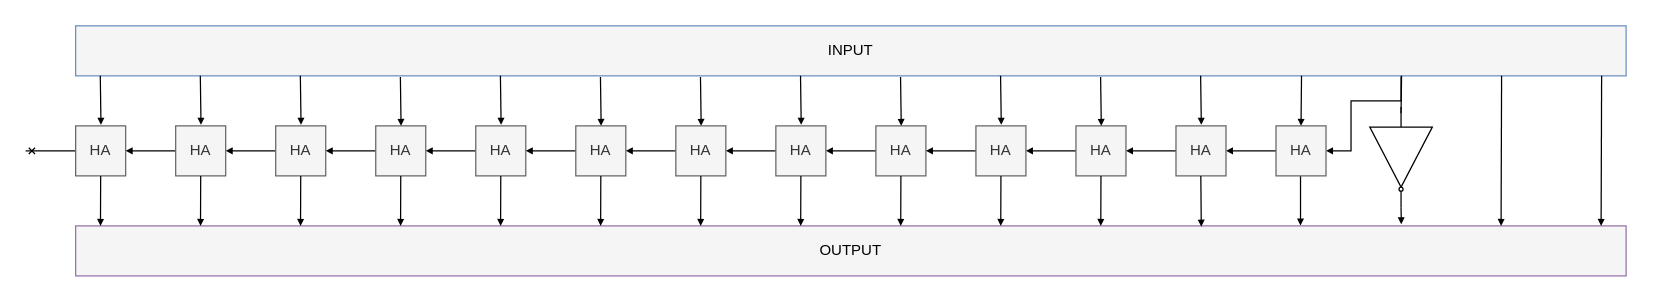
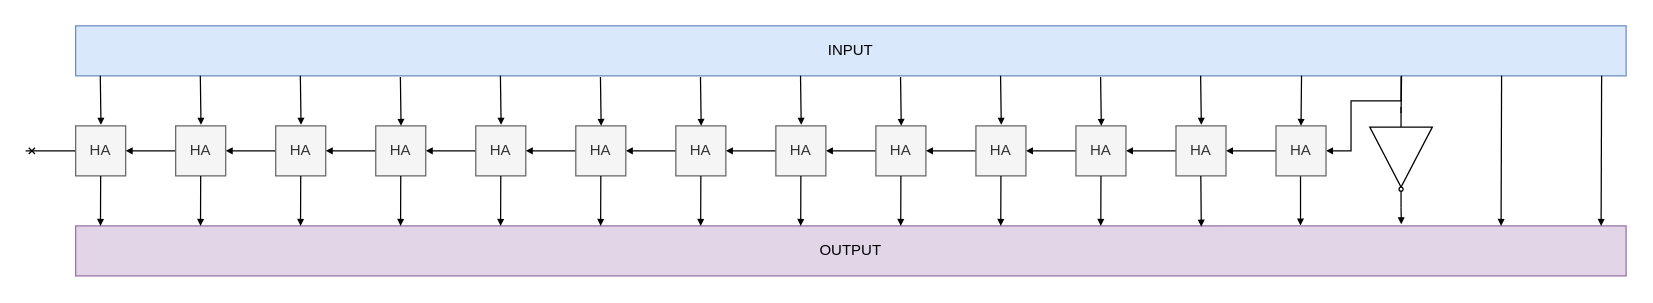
  <mxCell id="0" />
  <mxCell id="1" parent="0" />
  <mxCell id="2" style="edgeStyle=orthogonalEdgeStyle;rounded=0;orthogonalLoop=1;jettySize=auto;html=1;exitX=1;exitY=0.5;exitDx=0;exitDy=0;startSize=4;endArrow=block;endFill=1;endSize=3;entryX=1;entryY=0.5;entryDx=0;entryDy=0;fillColor=#dae8fc;" edge="1" parent="1" target="5"><mxGeometry relative="1" as="geometry"><mxPoint x="1120" y="60" as="sourcePoint" /><Array as="points"><mxPoint x="1120" y="80" /><mxPoint x="1080" y="80" /><mxPoint x="1080" y="120" /></Array></mxGeometry></mxCell>
  <mxCell id="3" style="edgeStyle=orthogonalEdgeStyle;rounded=0;orthogonalLoop=1;jettySize=auto;html=1;entryX=1;entryY=0.5;entryDx=0;entryDy=0;startSize=4;endArrow=block;endFill=1;endSize=3;strokeColor=#000000;" edge="1" parent="1" source="5" target="7"><mxGeometry relative="1" as="geometry" /></mxCell>
  <mxCell id="4" style="edgeStyle=orthogonalEdgeStyle;rounded=0;orthogonalLoop=1;jettySize=auto;html=1;entryX=0.79;entryY=-0.006;entryDx=0;entryDy=0;entryPerimeter=0;startSize=4;endArrow=block;endFill=1;endSize=3;strokeColor=#000000;" edge="1" parent="1" source="5" target="11"><mxGeometry relative="1" as="geometry"><Array as="points"><mxPoint x="1040" y="130" /><mxPoint x="1040" y="130" /></Array></mxGeometry></mxCell>
  <mxCell id="5" value="HA" style="rounded=0;whiteSpace=wrap;html=1;fillColor=#f5f5f5;strokeColor=#666666;fontColor=#333333;" vertex="1" parent="1"><mxGeometry x="1020" y="100" width="40" height="40" as="geometry" /></mxCell>
  <mxCell id="6" style="edgeStyle=orthogonalEdgeStyle;rounded=0;orthogonalLoop=1;jettySize=auto;html=1;startSize=4;endArrow=block;endFill=1;endSize=3;strokeColor=#000000;" edge="1" parent="1" source="7" target="9"><mxGeometry relative="1" as="geometry" /></mxCell>
  <mxCell id="7" value="HA" style="rounded=0;whiteSpace=wrap;html=1;fillColor=#f5f5f5;strokeColor=#666666;fontColor=#333333;" vertex="1" parent="1"><mxGeometry x="940" y="100" width="40" height="40" as="geometry" /></mxCell>
  <mxCell id="8" style="edgeStyle=orthogonalEdgeStyle;rounded=0;orthogonalLoop=1;jettySize=auto;html=1;exitX=0;exitY=0.5;exitDx=0;exitDy=0;entryX=1;entryY=0.5;entryDx=0;entryDy=0;startSize=4;endArrow=block;endFill=1;endSize=3;strokeColor=#000000;" edge="1" parent="1" source="9" target="20"><mxGeometry relative="1" as="geometry" /></mxCell>
  <mxCell id="9" value="HA" style="rounded=0;whiteSpace=wrap;html=1;fillColor=#f5f5f5;strokeColor=#666666;fontColor=#333333;" vertex="1" parent="1"><mxGeometry x="860" y="100" width="40" height="40" as="geometry" /></mxCell>
- <mxCell id="10" value="INPUT" style="rounded=0;whiteSpace=wrap;html=1;fillColor=#f5f5f5;strokeColor=#6c8ebf;" vertex="1" parent="1"><mxGeometry x="60" y="20" width="1240" height="40" as="geometry" /></mxCell>
- <mxCell id="11" value="OUTPUT" style="rounded=0;whiteSpace=wrap;html=1;fillColor=#f5f5f5;strokeColor=#9673a6;" vertex="1" parent="1"><mxGeometry x="60" y="180" width="1240" height="40" as="geometry" /></mxCell>
+ <mxCell id="10" value="INPUT" style="rounded=0;whiteSpace=wrap;html=1;fillColor=#dae8fc;strokeColor=#6c8ebf;" vertex="1" parent="1"><mxGeometry x="60" y="20" width="1240" height="40" as="geometry" /></mxCell>
+ <mxCell id="11" value="OUTPUT" style="rounded=0;whiteSpace=wrap;html=1;fillColor=#e1d5e7;strokeColor=#9673a6;" vertex="1" parent="1"><mxGeometry x="60" y="180" width="1240" height="40" as="geometry" /></mxCell>
  <mxCell id="12" style="edgeStyle=orthogonalEdgeStyle;rounded=0;orthogonalLoop=1;jettySize=auto;html=1;fillColor=#dae8fc;endSize=3;endArrow=block;endFill=1;" edge="1" parent="1"><mxGeometry relative="1" as="geometry"><mxPoint x="1200.41" y="60" as="sourcePoint" /><Array as="points"><mxPoint x="1200.16" y="60" /></Array><mxPoint x="1200" y="180" as="targetPoint" /></mxGeometry></mxCell>
  <mxCell id="13" style="edgeStyle=orthogonalEdgeStyle;rounded=0;orthogonalLoop=1;jettySize=auto;html=1;exitX=1;exitY=0.5;exitDx=0;exitDy=0;entryX=0.855;entryY=-0.033;entryDx=0;entryDy=0;entryPerimeter=0;startSize=4;endArrow=block;endFill=1;endSize=3;strokeColor=#000000;" edge="1" parent="1" source="14" target="11"><mxGeometry relative="1" as="geometry" /></mxCell>
  <mxCell id="14" value="" style="verticalLabelPosition=bottom;shadow=0;dashed=0;align=center;html=1;verticalAlign=top;shape=mxgraph.electrical.logic_gates.buffer2;negating=1;rotation=90;fillColor=#FFFFFF;" vertex="1" parent="1"><mxGeometry x="1080" y="100" width="80" height="50" as="geometry" /></mxCell>
  <mxCell id="15" style="edgeStyle=orthogonalEdgeStyle;rounded=0;orthogonalLoop=1;jettySize=auto;html=1;fillColor=#dae8fc;endSize=3;endArrow=none;endFill=0;" edge="1" parent="1"><mxGeometry relative="1" as="geometry"><mxPoint x="1120.41" y="60" as="sourcePoint" /><Array as="points"><mxPoint x="1120.16" y="60" /></Array><mxPoint x="1120" y="90" as="targetPoint" /></mxGeometry></mxCell>
  <mxCell id="16" style="edgeStyle=orthogonalEdgeStyle;rounded=0;orthogonalLoop=1;jettySize=auto;html=1;fillColor=#dae8fc;endSize=3;endArrow=block;endFill=1;entryX=0.5;entryY=0;entryDx=0;entryDy=0;" edge="1" parent="1" target="5"><mxGeometry relative="1" as="geometry"><mxPoint x="1040.41" y="60" as="sourcePoint" /><Array as="points"><mxPoint x="1040" y="60" /></Array><mxPoint x="1040" y="180" as="targetPoint" /></mxGeometry></mxCell>
  <mxCell id="17" style="edgeStyle=orthogonalEdgeStyle;rounded=0;orthogonalLoop=1;jettySize=auto;html=1;entryX=1;entryY=0.5;entryDx=0;entryDy=0;startSize=4;endArrow=block;endFill=1;endSize=3;strokeColor=#000000;" edge="1" parent="1" source="18" target="22"><mxGeometry relative="1" as="geometry" /></mxCell>
  <mxCell id="18" value="HA" style="rounded=0;whiteSpace=wrap;html=1;fillColor=#f5f5f5;strokeColor=#666666;fontColor=#333333;" vertex="1" parent="1"><mxGeometry x="700" y="100" width="40" height="40" as="geometry" /></mxCell>
  <mxCell id="19" style="edgeStyle=orthogonalEdgeStyle;rounded=0;orthogonalLoop=1;jettySize=auto;html=1;entryX=1;entryY=0.5;entryDx=0;entryDy=0;startSize=4;endArrow=block;endFill=1;endSize=3;strokeColor=#000000;" edge="1" parent="1" source="20" target="18"><mxGeometry relative="1" as="geometry" /></mxCell>
  <mxCell id="20" value="HA" style="rounded=0;whiteSpace=wrap;html=1;fillColor=#f5f5f5;strokeColor=#666666;fontColor=#333333;" vertex="1" parent="1"><mxGeometry x="780" y="100" width="40" height="40" as="geometry" /></mxCell>
  <mxCell id="21" style="edgeStyle=orthogonalEdgeStyle;rounded=0;orthogonalLoop=1;jettySize=auto;html=1;entryX=1;entryY=0.5;entryDx=0;entryDy=0;startSize=4;endArrow=block;endFill=1;endSize=3;strokeColor=#000000;" edge="1" parent="1" source="22" target="26"><mxGeometry relative="1" as="geometry" /></mxCell>
  <mxCell id="22" value="HA" style="rounded=0;whiteSpace=wrap;html=1;fillColor=#f5f5f5;strokeColor=#666666;fontColor=#333333;" vertex="1" parent="1"><mxGeometry x="620" y="100" width="40" height="40" as="geometry" /></mxCell>
  <mxCell id="23" style="edgeStyle=orthogonalEdgeStyle;rounded=0;orthogonalLoop=1;jettySize=auto;html=1;entryX=1;entryY=0.5;entryDx=0;entryDy=0;startSize=4;endArrow=block;endFill=1;endSize=3;strokeColor=#000000;" edge="1" parent="1" source="24" target="39"><mxGeometry relative="1" as="geometry" /></mxCell>
  <mxCell id="24" value="HA" style="rounded=0;whiteSpace=wrap;html=1;fillColor=#f5f5f5;strokeColor=#666666;fontColor=#333333;" vertex="1" parent="1"><mxGeometry x="380" y="100" width="40" height="40" as="geometry" /></mxCell>
  <mxCell id="25" style="edgeStyle=orthogonalEdgeStyle;rounded=0;orthogonalLoop=1;jettySize=auto;html=1;entryX=1;entryY=0.5;entryDx=0;entryDy=0;startSize=4;endArrow=block;endFill=1;endSize=3;strokeColor=#000000;" edge="1" parent="1" source="26" target="28"><mxGeometry relative="1" as="geometry" /></mxCell>
  <mxCell id="26" value="HA" style="rounded=0;whiteSpace=wrap;html=1;fillColor=#f5f5f5;strokeColor=#666666;fontColor=#333333;" vertex="1" parent="1"><mxGeometry x="540" y="100" width="40" height="40" as="geometry" /></mxCell>
  <mxCell id="27" style="edgeStyle=orthogonalEdgeStyle;rounded=0;orthogonalLoop=1;jettySize=auto;html=1;entryX=1;entryY=0.5;entryDx=0;entryDy=0;startSize=4;endArrow=block;endFill=1;endSize=3;strokeColor=#000000;" edge="1" parent="1" source="28" target="24"><mxGeometry relative="1" as="geometry" /></mxCell>
  <mxCell id="28" value="HA" style="rounded=0;whiteSpace=wrap;html=1;fillColor=#f5f5f5;strokeColor=#666666;fontColor=#333333;" vertex="1" parent="1"><mxGeometry x="460" y="100" width="40" height="40" as="geometry" /></mxCell>
  <mxCell id="29" style="edgeStyle=orthogonalEdgeStyle;rounded=0;orthogonalLoop=1;jettySize=auto;html=1;exitX=0.527;exitY=1.022;exitDx=0;exitDy=0;entryX=0.5;entryY=0;entryDx=0;entryDy=0;startSize=4;endArrow=block;endFill=1;endSize=3;strokeColor=#000000;exitPerimeter=0;" edge="1" parent="1"><mxGeometry relative="1" as="geometry"><mxPoint x="879.72" y="60.88" as="sourcePoint" /><mxPoint x="880.28" y="100" as="targetPoint" /></mxGeometry></mxCell>
  <mxCell id="30" style="edgeStyle=orthogonalEdgeStyle;rounded=0;orthogonalLoop=1;jettySize=auto;html=1;exitX=0.527;exitY=1.022;exitDx=0;exitDy=0;entryX=0.5;entryY=0;entryDx=0;entryDy=0;startSize=4;endArrow=block;endFill=1;endSize=3;strokeColor=#000000;exitPerimeter=0;" edge="1" parent="1"><mxGeometry relative="1" as="geometry"><mxPoint x="719.72" y="60.88" as="sourcePoint" /><mxPoint x="720.28" y="100" as="targetPoint" /></mxGeometry></mxCell>
  <mxCell id="31" style="edgeStyle=orthogonalEdgeStyle;rounded=0;orthogonalLoop=1;jettySize=auto;html=1;exitX=0.527;exitY=1.022;exitDx=0;exitDy=0;entryX=0.5;entryY=0;entryDx=0;entryDy=0;startSize=4;endArrow=block;endFill=1;endSize=3;strokeColor=#000000;exitPerimeter=0;" edge="1" parent="1"><mxGeometry relative="1" as="geometry"><mxPoint x="799.72" y="60" as="sourcePoint" /><mxPoint x="800.28" y="99.12" as="targetPoint" /></mxGeometry></mxCell>
  <mxCell id="32" style="edgeStyle=orthogonalEdgeStyle;rounded=0;orthogonalLoop=1;jettySize=auto;html=1;exitX=0.527;exitY=1.022;exitDx=0;exitDy=0;entryX=0.5;entryY=0;entryDx=0;entryDy=0;startSize=4;endArrow=block;endFill=1;endSize=3;strokeColor=#000000;exitPerimeter=0;" edge="1" parent="1"><mxGeometry relative="1" as="geometry"><mxPoint x="639.72" y="60" as="sourcePoint" /><mxPoint x="640.28" y="99.12" as="targetPoint" /></mxGeometry></mxCell>
  <mxCell id="33" style="edgeStyle=orthogonalEdgeStyle;rounded=0;orthogonalLoop=1;jettySize=auto;html=1;exitX=0.527;exitY=1.022;exitDx=0;exitDy=0;entryX=0.5;entryY=0;entryDx=0;entryDy=0;startSize=4;endArrow=block;endFill=1;endSize=3;strokeColor=#000000;exitPerimeter=0;" edge="1" parent="1"><mxGeometry relative="1" as="geometry"><mxPoint x="559.71" y="60.88" as="sourcePoint" /><mxPoint x="560.27" y="100" as="targetPoint" /></mxGeometry></mxCell>
  <mxCell id="34" style="edgeStyle=orthogonalEdgeStyle;rounded=0;orthogonalLoop=1;jettySize=auto;html=1;exitX=0.527;exitY=1.022;exitDx=0;exitDy=0;entryX=0.5;entryY=0;entryDx=0;entryDy=0;startSize=4;endArrow=block;endFill=1;endSize=3;strokeColor=#000000;exitPerimeter=0;" edge="1" parent="1"><mxGeometry relative="1" as="geometry"><mxPoint x="399.71" y="60" as="sourcePoint" /><mxPoint x="400.27" y="99.12" as="targetPoint" /></mxGeometry></mxCell>
  <mxCell id="35" style="edgeStyle=orthogonalEdgeStyle;rounded=0;orthogonalLoop=1;jettySize=auto;html=1;exitX=0.527;exitY=1.022;exitDx=0;exitDy=0;entryX=0.5;entryY=0;entryDx=0;entryDy=0;startSize=4;endArrow=block;endFill=1;endSize=3;strokeColor=#000000;exitPerimeter=0;" edge="1" parent="1"><mxGeometry relative="1" as="geometry"><mxPoint x="479.71" y="60.88" as="sourcePoint" /><mxPoint x="480.27" y="100" as="targetPoint" /></mxGeometry></mxCell>
  <mxCell id="36" style="edgeStyle=orthogonalEdgeStyle;rounded=0;orthogonalLoop=1;jettySize=auto;html=1;entryX=1;entryY=0.5;entryDx=0;entryDy=0;startSize=4;endArrow=block;endFill=1;endSize=3;strokeColor=#000000;" edge="1" parent="1" source="37" target="43"><mxGeometry relative="1" as="geometry" /></mxCell>
  <mxCell id="37" value="HA" style="rounded=0;whiteSpace=wrap;html=1;fillColor=#f5f5f5;strokeColor=#666666;fontColor=#333333;" vertex="1" parent="1"><mxGeometry x="220" y="100" width="40" height="40" as="geometry" /></mxCell>
  <mxCell id="38" style="edgeStyle=orthogonalEdgeStyle;rounded=0;orthogonalLoop=1;jettySize=auto;html=1;entryX=1;entryY=0.5;entryDx=0;entryDy=0;startSize=4;endArrow=block;endFill=1;endSize=3;strokeColor=#000000;" edge="1" parent="1" source="39" target="37"><mxGeometry relative="1" as="geometry" /></mxCell>
  <mxCell id="39" value="HA" style="rounded=0;whiteSpace=wrap;html=1;fillColor=#f5f5f5;strokeColor=#666666;fontColor=#333333;" vertex="1" parent="1"><mxGeometry x="300" y="100" width="40" height="40" as="geometry" /></mxCell>
  <mxCell id="40" style="edgeStyle=orthogonalEdgeStyle;rounded=0;orthogonalLoop=1;jettySize=auto;html=1;startSize=4;endArrow=cross;endFill=0;endSize=3;strokeColor=#000000;" edge="1" parent="1" source="41"><mxGeometry relative="1" as="geometry"><mxPoint x="20" y="120" as="targetPoint" /></mxGeometry></mxCell>
  <mxCell id="41" value="HA" style="rounded=0;whiteSpace=wrap;html=1;fillColor=#f5f5f5;strokeColor=#666666;fontColor=#333333;" vertex="1" parent="1"><mxGeometry x="60" y="100" width="40" height="40" as="geometry" /></mxCell>
  <mxCell id="42" style="edgeStyle=orthogonalEdgeStyle;rounded=0;orthogonalLoop=1;jettySize=auto;html=1;entryX=1;entryY=0.5;entryDx=0;entryDy=0;startSize=4;endArrow=block;endFill=1;endSize=3;strokeColor=#000000;" edge="1" parent="1" source="43" target="41"><mxGeometry relative="1" as="geometry" /></mxCell>
  <mxCell id="43" value="HA" style="rounded=0;whiteSpace=wrap;html=1;fillColor=#f5f5f5;strokeColor=#666666;fontColor=#333333;" vertex="1" parent="1"><mxGeometry x="140" y="100" width="40" height="40" as="geometry" /></mxCell>
  <mxCell id="44" style="edgeStyle=orthogonalEdgeStyle;rounded=0;orthogonalLoop=1;jettySize=auto;html=1;fillColor=#dae8fc;endSize=3;endArrow=block;endFill=1;" edge="1" parent="1"><mxGeometry relative="1" as="geometry"><mxPoint x="1280.41" y="60" as="sourcePoint" /><Array as="points"><mxPoint x="1280.16" y="60" /></Array><mxPoint x="1280" y="180" as="targetPoint" /></mxGeometry></mxCell>
  <mxCell id="45" style="edgeStyle=orthogonalEdgeStyle;rounded=0;orthogonalLoop=1;jettySize=auto;html=1;entryX=0.726;entryY=0.015;entryDx=0;entryDy=0;entryPerimeter=0;startSize=4;endArrow=block;endFill=1;endSize=3;strokeColor=#000000;" edge="1" parent="1" target="11"><mxGeometry relative="1" as="geometry"><mxPoint x="959.871" y="140" as="sourcePoint" /><mxPoint x="959.86" y="178.96" as="targetPoint" /><Array as="points"><mxPoint x="960" y="140" /></Array></mxGeometry></mxCell>
  <mxCell id="46" style="edgeStyle=orthogonalEdgeStyle;rounded=0;orthogonalLoop=1;jettySize=auto;html=1;entryX=0.79;entryY=-0.026;entryDx=0;entryDy=0;entryPerimeter=0;startSize=4;endArrow=block;endFill=1;endSize=3;strokeColor=#000000;exitX=0.5;exitY=1;exitDx=0;exitDy=0;" edge="1" parent="1" source="9"><mxGeometry relative="1" as="geometry"><mxPoint x="879.871" y="141.04" as="sourcePoint" /><mxPoint x="879.86" y="180" as="targetPoint" /><Array as="points"><mxPoint x="880" y="141" /></Array></mxGeometry></mxCell>
  <mxCell id="47" style="edgeStyle=orthogonalEdgeStyle;rounded=0;orthogonalLoop=1;jettySize=auto;html=1;entryX=0.79;entryY=-0.026;entryDx=0;entryDy=0;entryPerimeter=0;startSize=4;endArrow=block;endFill=1;endSize=3;strokeColor=#000000;exitX=0.5;exitY=1;exitDx=0;exitDy=0;" edge="1" parent="1"><mxGeometry relative="1" as="geometry"><mxPoint x="800" y="140" as="sourcePoint" /><mxPoint x="799.86" y="180" as="targetPoint" /><Array as="points"><mxPoint x="800" y="141" /></Array></mxGeometry></mxCell>
  <mxCell id="48" style="edgeStyle=orthogonalEdgeStyle;rounded=0;orthogonalLoop=1;jettySize=auto;html=1;entryX=0.79;entryY=-0.026;entryDx=0;entryDy=0;entryPerimeter=0;startSize=4;endArrow=block;endFill=1;endSize=3;strokeColor=#000000;exitX=0.5;exitY=1;exitDx=0;exitDy=0;" edge="1" parent="1"><mxGeometry relative="1" as="geometry"><mxPoint x="640" y="140" as="sourcePoint" /><mxPoint x="639.86" y="180" as="targetPoint" /><Array as="points"><mxPoint x="640" y="141" /></Array></mxGeometry></mxCell>
  <mxCell id="49" style="edgeStyle=orthogonalEdgeStyle;rounded=0;orthogonalLoop=1;jettySize=auto;html=1;entryX=0.79;entryY=-0.026;entryDx=0;entryDy=0;entryPerimeter=0;startSize=4;endArrow=block;endFill=1;endSize=3;strokeColor=#000000;exitX=0.5;exitY=1;exitDx=0;exitDy=0;" edge="1" parent="1"><mxGeometry relative="1" as="geometry"><mxPoint x="720" y="140" as="sourcePoint" /><mxPoint x="719.86" y="180" as="targetPoint" /><Array as="points"><mxPoint x="720" y="141" /></Array></mxGeometry></mxCell>
  <mxCell id="50" style="edgeStyle=orthogonalEdgeStyle;rounded=0;orthogonalLoop=1;jettySize=auto;html=1;entryX=0.79;entryY=-0.026;entryDx=0;entryDy=0;entryPerimeter=0;startSize=4;endArrow=block;endFill=1;endSize=3;strokeColor=#000000;exitX=0.5;exitY=1;exitDx=0;exitDy=0;" edge="1" parent="1"><mxGeometry relative="1" as="geometry"><mxPoint x="400" y="140" as="sourcePoint" /><mxPoint x="399.86" y="180" as="targetPoint" /><Array as="points"><mxPoint x="400" y="141" /></Array></mxGeometry></mxCell>
  <mxCell id="51" style="edgeStyle=orthogonalEdgeStyle;rounded=0;orthogonalLoop=1;jettySize=auto;html=1;entryX=0.79;entryY=-0.026;entryDx=0;entryDy=0;entryPerimeter=0;startSize=4;endArrow=block;endFill=1;endSize=3;strokeColor=#000000;exitX=0.5;exitY=1;exitDx=0;exitDy=0;" edge="1" parent="1"><mxGeometry relative="1" as="geometry"><mxPoint x="560" y="140" as="sourcePoint" /><mxPoint x="559.86" y="180" as="targetPoint" /><Array as="points"><mxPoint x="560" y="141" /></Array></mxGeometry></mxCell>
  <mxCell id="52" style="edgeStyle=orthogonalEdgeStyle;rounded=0;orthogonalLoop=1;jettySize=auto;html=1;entryX=0.79;entryY=-0.026;entryDx=0;entryDy=0;entryPerimeter=0;startSize=4;endArrow=block;endFill=1;endSize=3;strokeColor=#000000;exitX=0.5;exitY=1;exitDx=0;exitDy=0;" edge="1" parent="1"><mxGeometry relative="1" as="geometry"><mxPoint x="480" y="140" as="sourcePoint" /><mxPoint x="479.86" y="180" as="targetPoint" /><Array as="points"><mxPoint x="480" y="141" /></Array></mxGeometry></mxCell>
  <mxCell id="53" style="edgeStyle=orthogonalEdgeStyle;rounded=0;orthogonalLoop=1;jettySize=auto;html=1;entryX=0.79;entryY=-0.026;entryDx=0;entryDy=0;entryPerimeter=0;startSize=4;endArrow=block;endFill=1;endSize=3;strokeColor=#000000;exitX=0.5;exitY=1;exitDx=0;exitDy=0;" edge="1" parent="1"><mxGeometry relative="1" as="geometry"><mxPoint x="320" y="140" as="sourcePoint" /><mxPoint x="319.86" y="180" as="targetPoint" /><Array as="points"><mxPoint x="320" y="141" /></Array></mxGeometry></mxCell>
  <mxCell id="54" style="edgeStyle=orthogonalEdgeStyle;rounded=0;orthogonalLoop=1;jettySize=auto;html=1;entryX=0.79;entryY=-0.026;entryDx=0;entryDy=0;entryPerimeter=0;startSize=4;endArrow=block;endFill=1;endSize=3;strokeColor=#000000;exitX=0.5;exitY=1;exitDx=0;exitDy=0;" edge="1" parent="1"><mxGeometry relative="1" as="geometry"><mxPoint x="240" y="140" as="sourcePoint" /><mxPoint x="239.86" y="180" as="targetPoint" /><Array as="points"><mxPoint x="240" y="141" /></Array></mxGeometry></mxCell>
  <mxCell id="55" style="edgeStyle=orthogonalEdgeStyle;rounded=0;orthogonalLoop=1;jettySize=auto;html=1;entryX=0.79;entryY=-0.026;entryDx=0;entryDy=0;entryPerimeter=0;startSize=4;endArrow=block;endFill=1;endSize=3;strokeColor=#000000;exitX=0.5;exitY=1;exitDx=0;exitDy=0;" edge="1" parent="1"><mxGeometry relative="1" as="geometry"><mxPoint x="80" y="140" as="sourcePoint" /><mxPoint x="79.86" y="180" as="targetPoint" /><Array as="points"><mxPoint x="80" y="141" /></Array></mxGeometry></mxCell>
  <mxCell id="56" style="edgeStyle=orthogonalEdgeStyle;rounded=0;orthogonalLoop=1;jettySize=auto;html=1;entryX=0.79;entryY=-0.026;entryDx=0;entryDy=0;entryPerimeter=0;startSize=4;endArrow=block;endFill=1;endSize=3;strokeColor=#000000;exitX=0.5;exitY=1;exitDx=0;exitDy=0;" edge="1" parent="1"><mxGeometry relative="1" as="geometry"><mxPoint x="160" y="140" as="sourcePoint" /><mxPoint x="159.86" y="180" as="targetPoint" /><Array as="points"><mxPoint x="160" y="141" /></Array></mxGeometry></mxCell>
  <mxCell id="57" style="edgeStyle=orthogonalEdgeStyle;rounded=0;orthogonalLoop=1;jettySize=auto;html=1;exitX=0.527;exitY=1.022;exitDx=0;exitDy=0;entryX=0.5;entryY=0;entryDx=0;entryDy=0;startSize=4;endArrow=block;endFill=1;endSize=3;strokeColor=#000000;exitPerimeter=0;" edge="1" parent="1"><mxGeometry relative="1" as="geometry"><mxPoint x="239.7" y="60" as="sourcePoint" /><mxPoint x="240.26" y="99.12" as="targetPoint" /></mxGeometry></mxCell>
  <mxCell id="58" style="edgeStyle=orthogonalEdgeStyle;rounded=0;orthogonalLoop=1;jettySize=auto;html=1;exitX=0.527;exitY=1.022;exitDx=0;exitDy=0;entryX=0.5;entryY=0;entryDx=0;entryDy=0;startSize=4;endArrow=block;endFill=1;endSize=3;strokeColor=#000000;exitPerimeter=0;" edge="1" parent="1"><mxGeometry relative="1" as="geometry"><mxPoint x="319.7" y="60.88" as="sourcePoint" /><mxPoint x="320.26" y="100" as="targetPoint" /></mxGeometry></mxCell>
  <mxCell id="59" style="edgeStyle=orthogonalEdgeStyle;rounded=0;orthogonalLoop=1;jettySize=auto;html=1;exitX=0.527;exitY=1.022;exitDx=0;exitDy=0;entryX=0.5;entryY=0;entryDx=0;entryDy=0;startSize=4;endArrow=block;endFill=1;endSize=3;strokeColor=#000000;exitPerimeter=0;" edge="1" parent="1"><mxGeometry relative="1" as="geometry"><mxPoint x="159.7" y="60" as="sourcePoint" /><mxPoint x="160.26" y="99.12" as="targetPoint" /></mxGeometry></mxCell>
  <mxCell id="60" style="edgeStyle=orthogonalEdgeStyle;rounded=0;orthogonalLoop=1;jettySize=auto;html=1;exitX=0.527;exitY=1.022;exitDx=0;exitDy=0;entryX=0.5;entryY=0;entryDx=0;entryDy=0;startSize=4;endArrow=block;endFill=1;endSize=3;strokeColor=#000000;exitPerimeter=0;" edge="1" parent="1"><mxGeometry relative="1" as="geometry"><mxPoint x="79.7" y="60" as="sourcePoint" /><mxPoint x="80.26" y="99.12" as="targetPoint" /></mxGeometry></mxCell>
  <mxCell id="61" style="edgeStyle=orthogonalEdgeStyle;rounded=0;orthogonalLoop=1;jettySize=auto;html=1;exitX=0.527;exitY=1.022;exitDx=0;exitDy=0;entryX=0.5;entryY=0;entryDx=0;entryDy=0;startSize=4;endArrow=block;endFill=1;endSize=3;strokeColor=#000000;exitPerimeter=0;" edge="1" parent="1"><mxGeometry relative="1" as="geometry"><mxPoint x="959.71" y="60" as="sourcePoint" /><mxPoint x="960.27" y="99.12" as="targetPoint" /></mxGeometry></mxCell>
